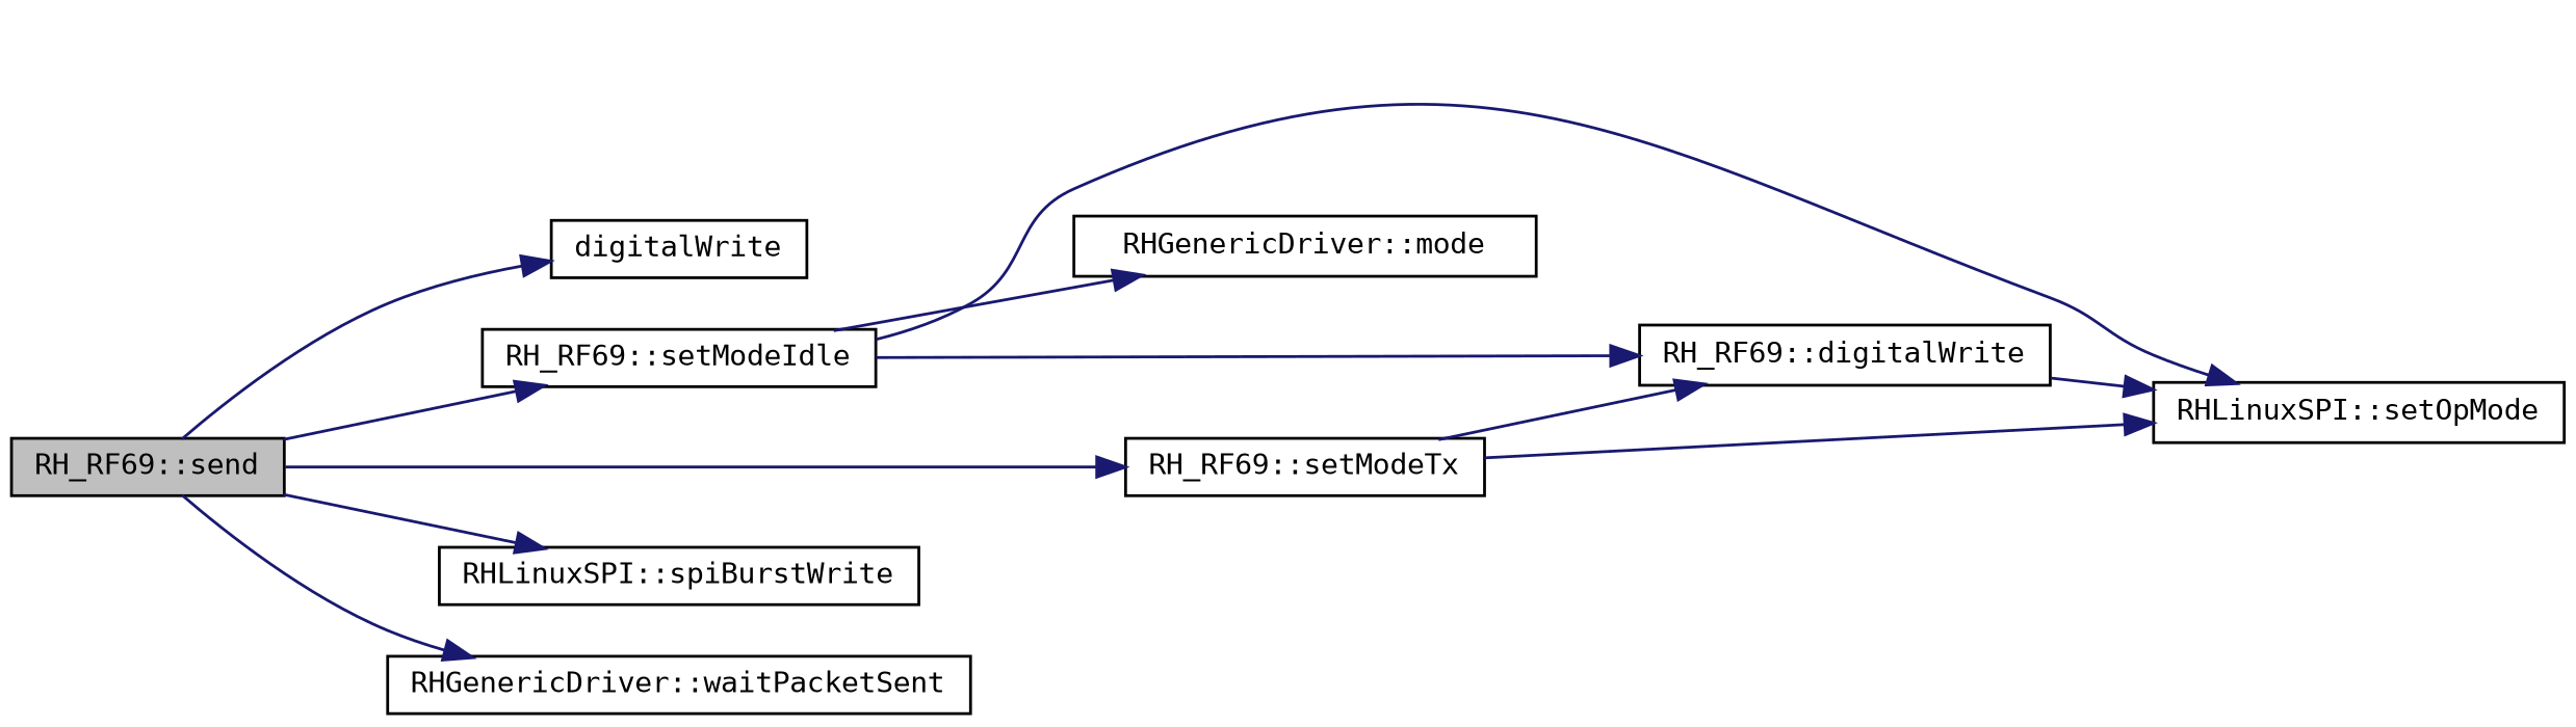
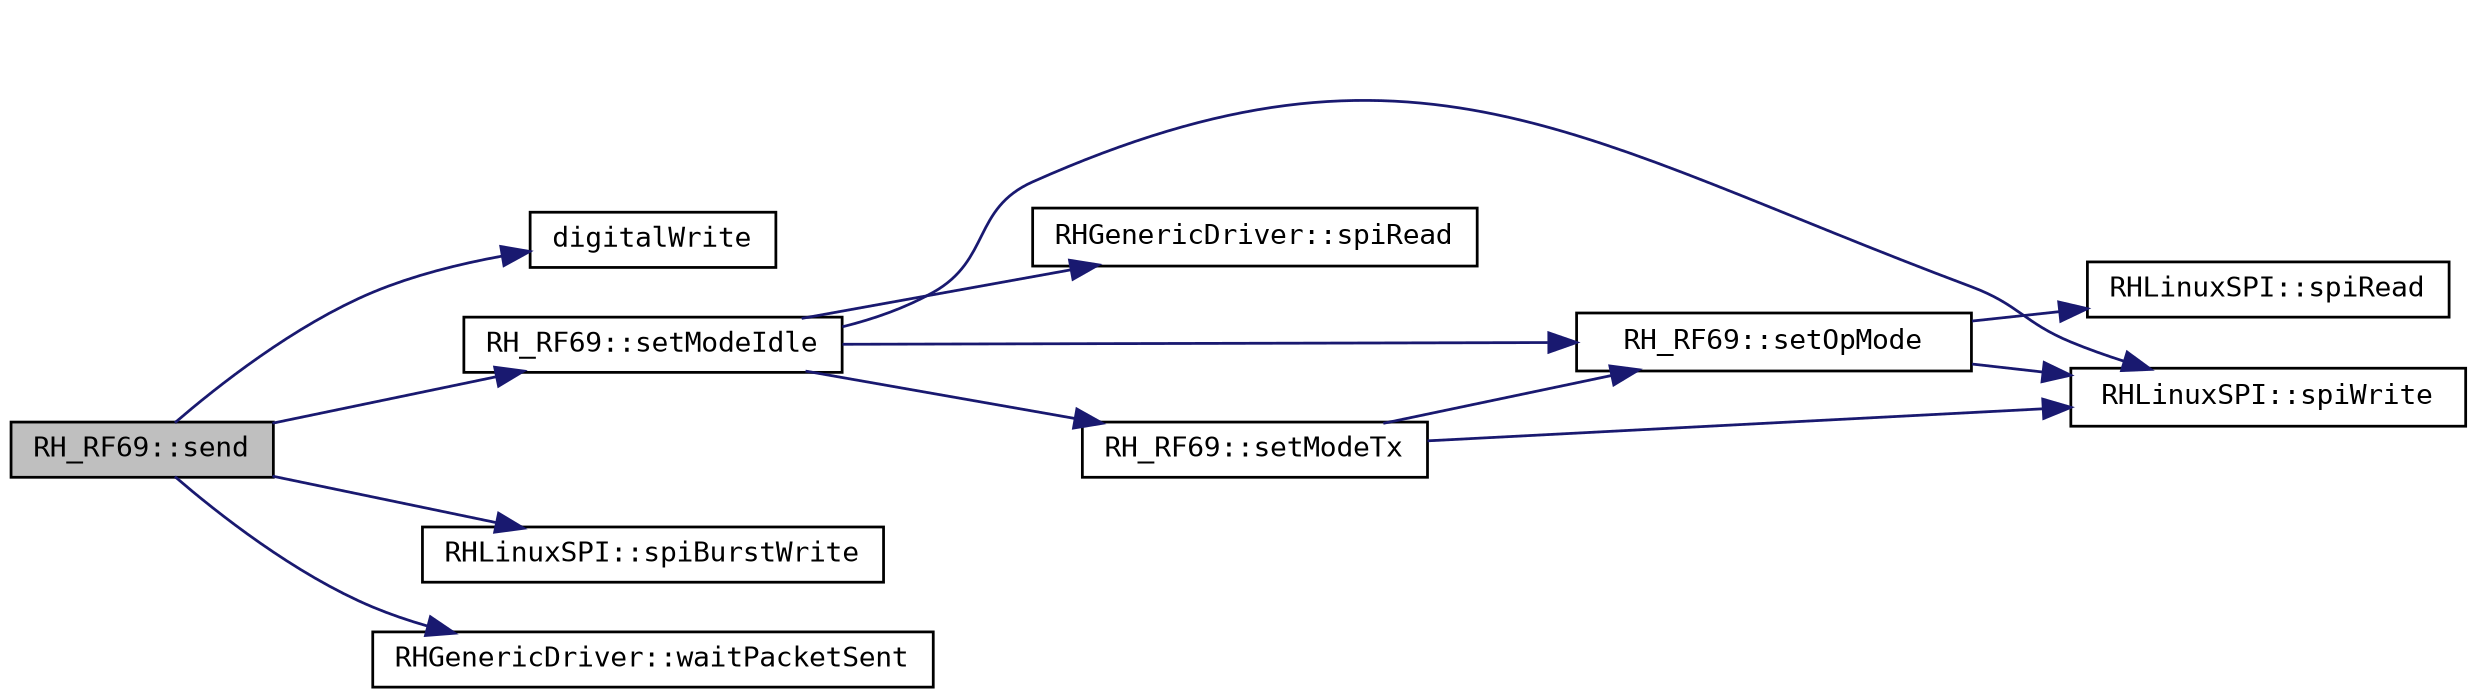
  digraph {
    fontname="DejaVu Sans Mono"
    rankdir=LR
    node [color=black fillcolor=white fontname="DejaVu Sans Mono" fontsize=10 shape=record style=filled]
    edge [color=midnightblue fontname="DejaVu Sans Mono" fontsize=10 labelfontname=Helvetica labelfontsize=10 style=solid]
    n1 [fillcolor=grey75 fontcolor=black height=0.2 label="RH_RF69::send" width=0.4]
    n2 [height=0.2 label=digitalWrite width=0.4]
    n3 [height=0.2 label="RH_RF69::setModeIdle" width=0.4]
    n4 [height=0.2 label="RH_RF69::setModeTx" width=0.4]
    n5 [height=0.2 label="RHLinuxSPI::spiBurstWrite" width=0.4]
    n6 [height=0.2 label="RHGenericDriver::waitPacketSent" width=0.4]
-   n7 [height=0.2 label="RH_RF69::digitalWrite" width=0.4]
-   n8 [height=0.2 label="RHLinuxSPI::setOpMode" width=0.4]
-   n9 [height=0.2 label="RHGenericDriver::mode" width=0.4]
+   n7 [height=0.2 label="RH_RF69::setOpMode" width=0.4]
+   n8 [height=0.2 label="RHLinuxSPI::spiWrite" width=0.4]
+   n9 [height=0.2 label="RHGenericDriver::spiRead" width=0.4]
+   n10 [height=0.2 label="RHLinuxSPI::spiRead" width=0.4]
    n1 -> n2
    n1 -> n3
-   n1 -> n4
+   n3 -> n4
    n1 -> n5
    n1 -> n6
    n3 -> n7
    n3 -> n8
    n3 -> n9
    n4 -> n7
    n4 -> n8
    n7 -> n8
+   n7 -> n10
  }
